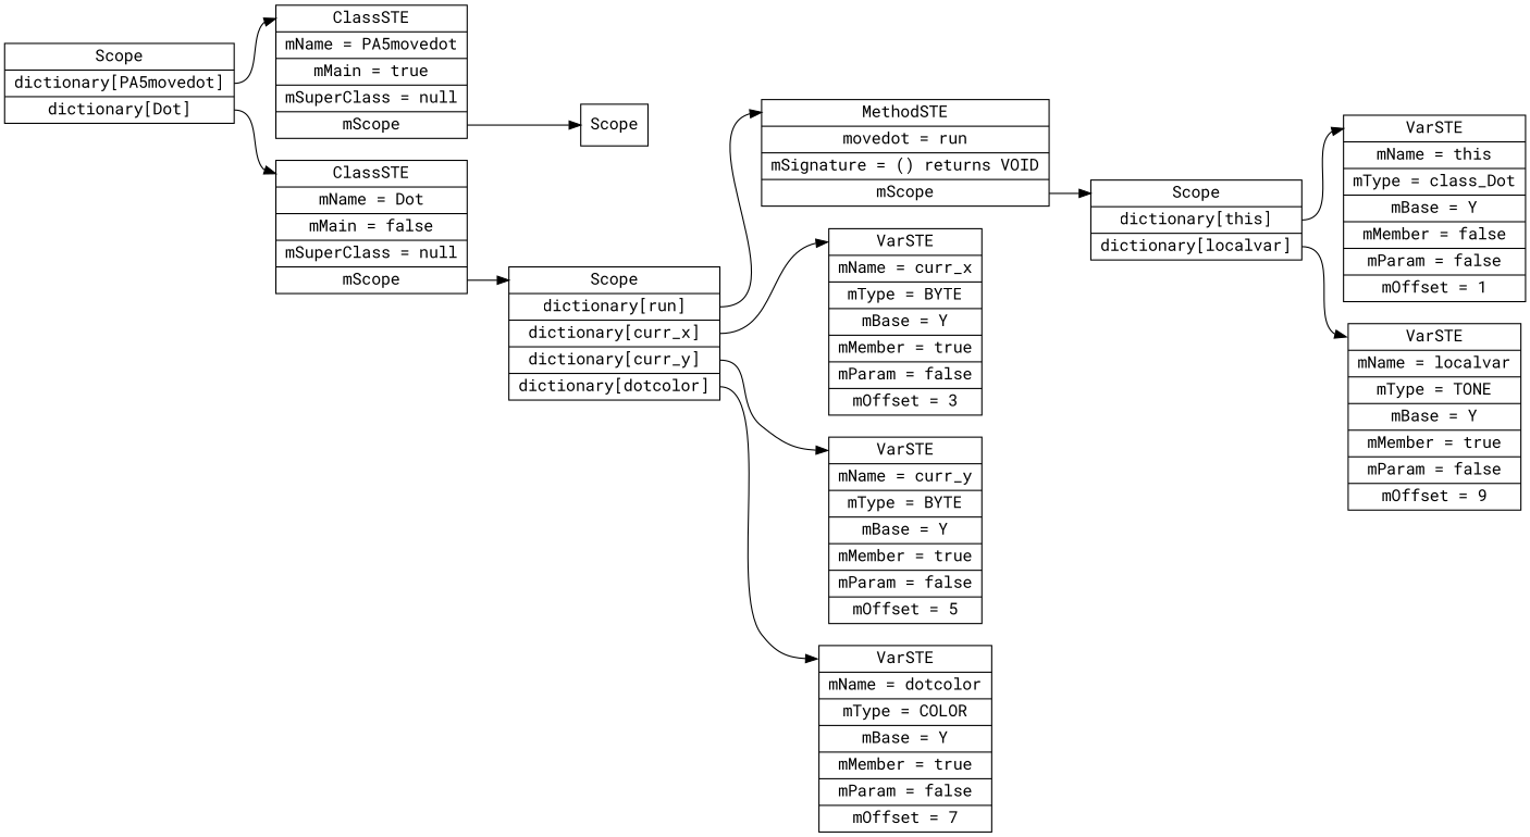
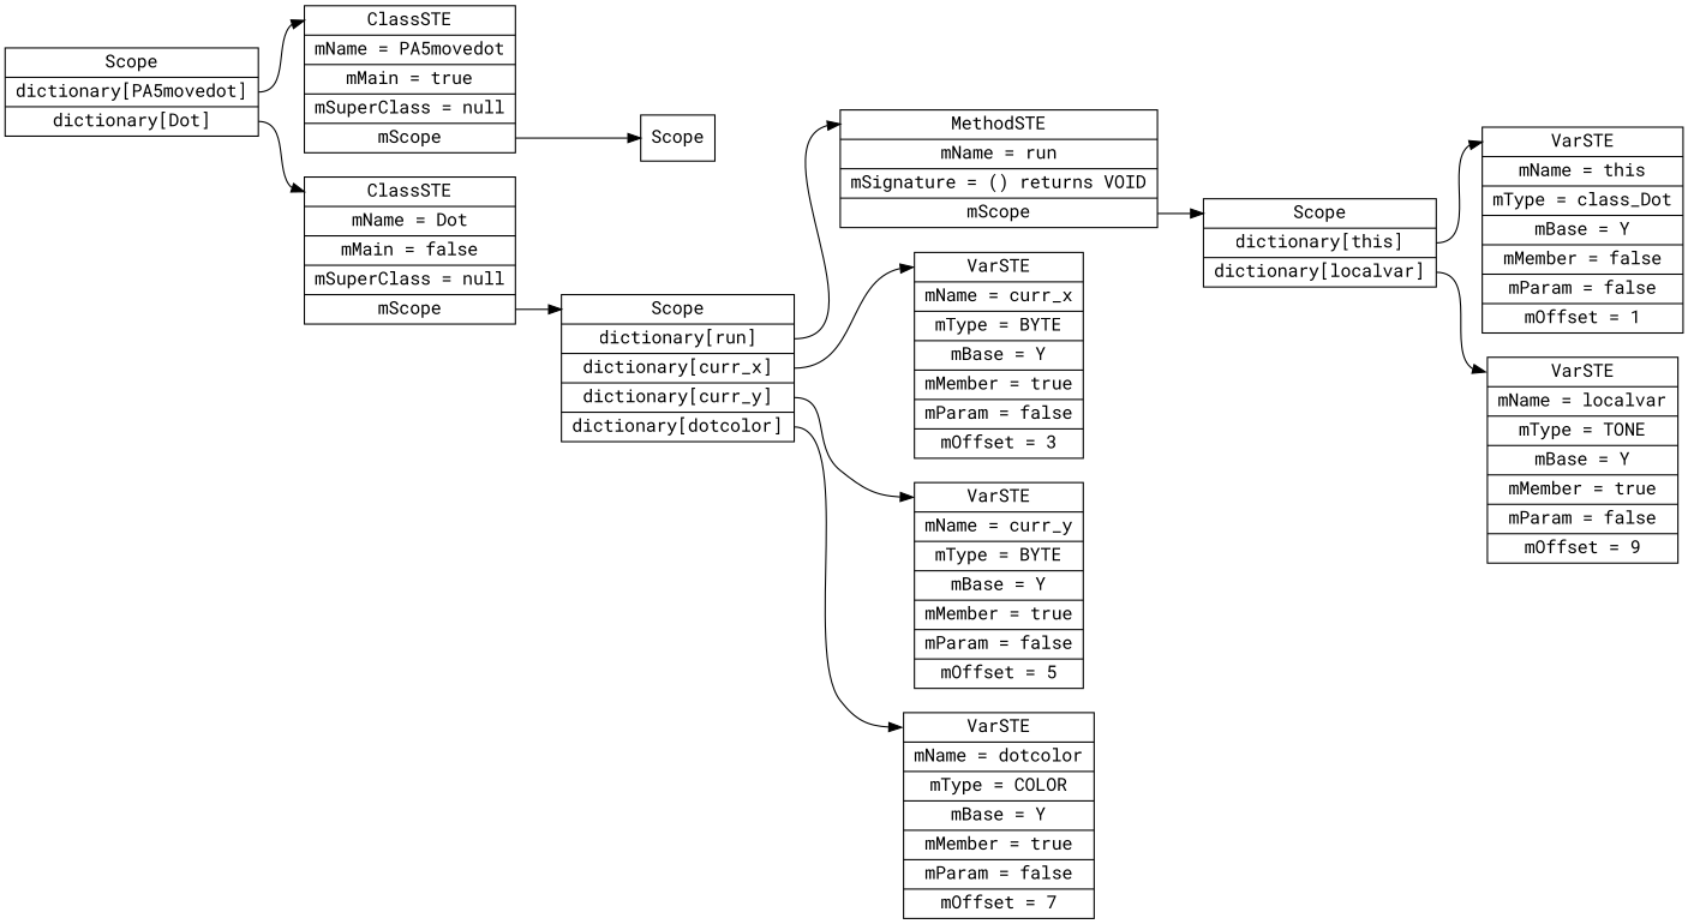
  digraph {
    rankdir=LR
    fontname="Roboto Mono"
    node [shape=record fontname="Roboto Mono"]
    edge [headport=f0 tailport=f1 fontname="Roboto Mono"]
    n1 [label=" <f0> Scope | <f1> dictionary\[PA5movedot\] | <f2> dictionary\[Dot\] "]
    n2 [label=" <f0> ClassSTE | <f1> mName = PA5movedot| <f2> mMain = true| <f3> mSuperClass = null| <f4> mScope "]
    n3 [label=" <f0> ClassSTE | <f1> mName = Dot| <f2> mMain = false| <f3> mSuperClass = null| <f4> mScope "]
    n4 [label=" <f0> Scope "]
    n5 [label=" <f0> Scope | <f1> dictionary\[run\] | <f2> dictionary\[curr_x\] | <f3> dictionary\[curr_y\] | <f4> dictionary\[dotcolor\] "]
-   n6 [label=" <f0> MethodSTE | <f1> movedot = run| <f2> mSignature = () returns VOID| <f3> mScope "]
+   n6 [label=" <f0> MethodSTE | <f1> mName = run| <f2> mSignature = () returns VOID| <f3> mScope "]
    n7 [label=" <f0> VarSTE | <f1> mName = curr_x| <f2> mType = BYTE| <f3> mBase = Y| <f4> mMember = true| <f5> mParam = false| <f6> mOffset = 3"]
    n8 [label=" <f0> VarSTE | <f1> mName = curr_y| <f2> mType = BYTE| <f3> mBase = Y| <f4> mMember = true| <f5> mParam = false| <f6> mOffset = 5"]
    n9 [label=" <f0> VarSTE | <f1> mName = dotcolor| <f2> mType = COLOR| <f3> mBase = Y| <f4> mMember = true| <f5> mParam = false| <f6> mOffset = 7"]
    n10 [label=" <f0> Scope | <f1> dictionary\[this\] | <f2> dictionary\[localvar\] "]
    n11 [label=" <f0> VarSTE | <f1> mName = this| <f2> mType = class_Dot| <f3> mBase = Y| <f4> mMember = false| <f5> mParam = false| <f6> mOffset = 1"]
    n12 [label=" <f0> VarSTE | <f1> mName = localvar| <f2> mType = TONE| <f3> mBase = Y| <f4> mMember = true| <f5> mParam = false| <f6> mOffset = 9"]
    n1 -> n2
    n1 -> n3 [tailport=f2]
    n2 -> n4 [tailport=f4]
    n3 -> n5 [tailport=f4]
    n5 -> n6
    n5 -> n7 [tailport=f2]
    n5 -> n8 [tailport=f3]
    n5 -> n9 [tailport=f4]
    n6 -> n10 [tailport=f3]
    n10 -> n11
    n10 -> n12 [tailport=f2]
  }
